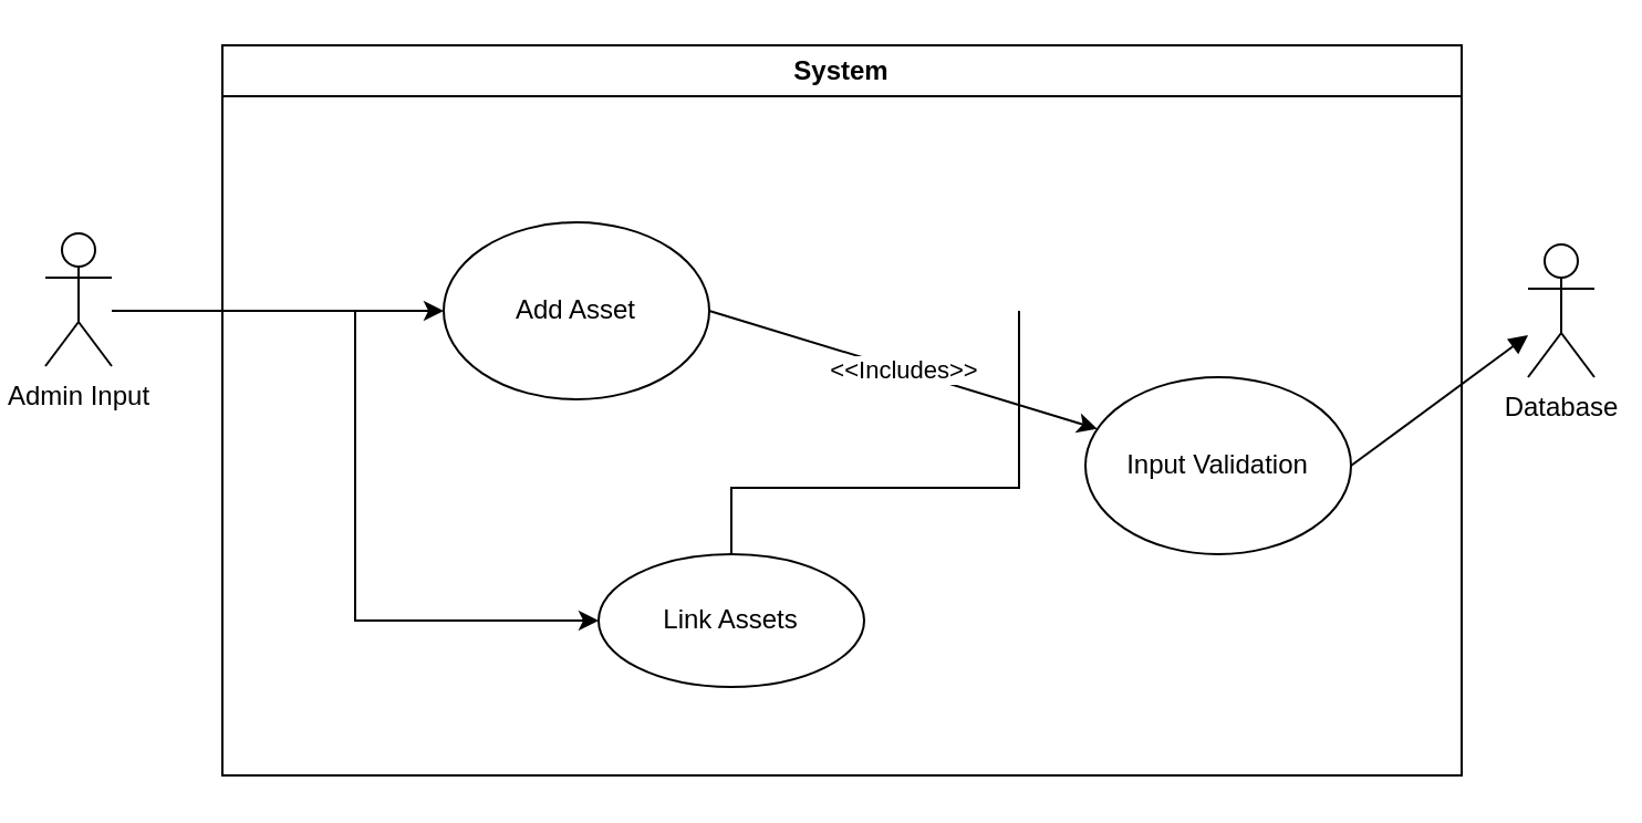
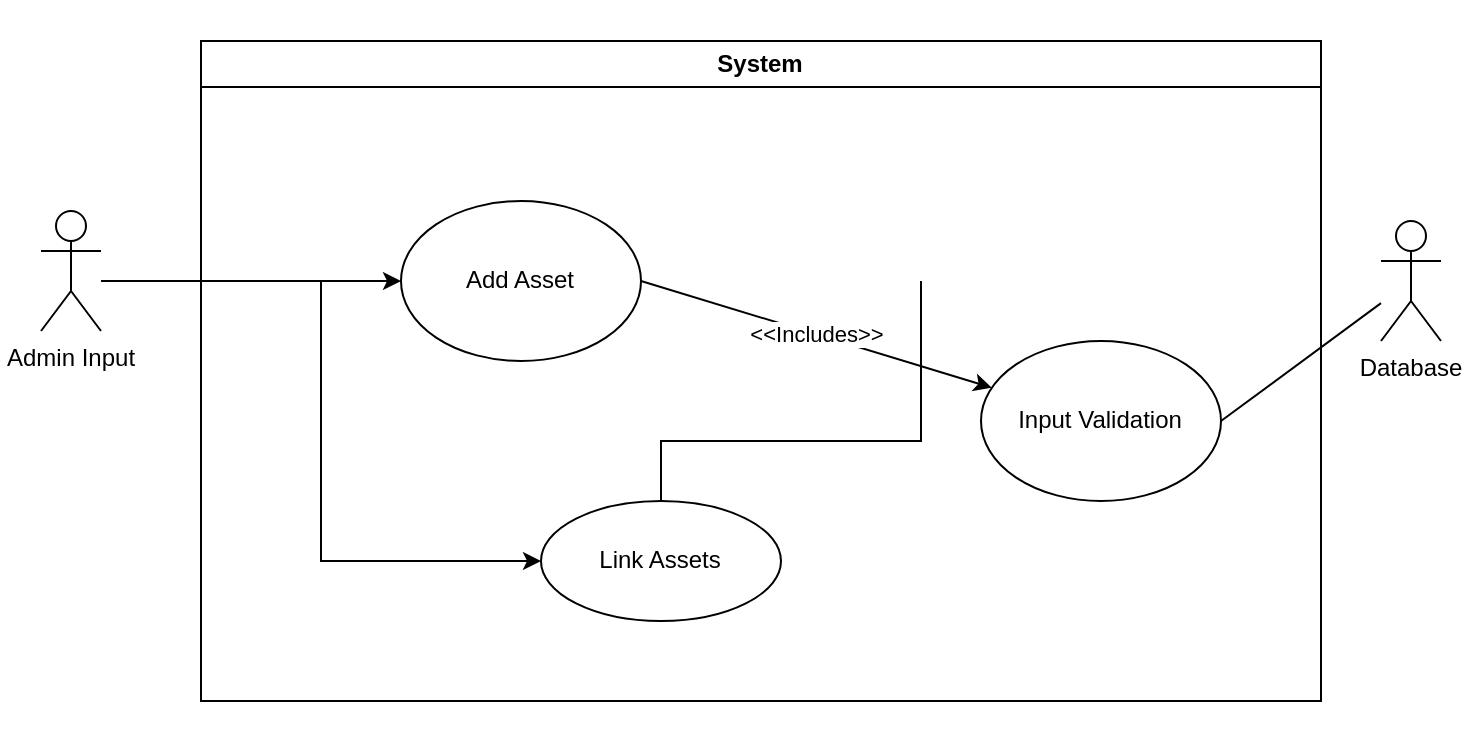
  <mxCell id="0" />
  <mxCell id="1" parent="0" />
  <mxCell id="2" value="Admin Input" style="shape=umlActor;verticalLabelPosition=bottom;verticalAlign=top;html=1;outlineConnect=0;" vertex="1" parent="1"><mxGeometry x="20" y="105" width="30" height="60" as="geometry" /></mxCell>
  <mxCell id="3" value="Database" style="shape=umlActor;verticalLabelPosition=bottom;verticalAlign=top;html=1;outlineConnect=0;" vertex="1" parent="1"><mxGeometry x="690" y="110" width="30" height="60" as="geometry" /></mxCell>
  <mxCell id="4" value="System" style="swimlane;whiteSpace=wrap;html=1;" vertex="1" parent="1"><mxGeometry x="100" y="20" width="560" height="330" as="geometry" /></mxCell>
  <mxCell id="5" value="Input Validation" style="ellipse;whiteSpace=wrap;html=1;" vertex="1" parent="4"><mxGeometry x="390" y="150" width="120" height="80" as="geometry" /></mxCell>
  <mxCell id="6" value="&amp;lt;&amp;lt;Includes&amp;gt;&amp;gt;" style="edgeStyle=none;rounded=0;orthogonalLoop=1;jettySize=auto;html=1;exitX=1;exitY=0.5;exitDx=0;exitDy=0;" edge="1" parent="4" source="7" target="5"><mxGeometry relative="1" as="geometry" /></mxCell>
  <mxCell id="7" value="Add Asset" style="ellipse;whiteSpace=wrap;html=1;" vertex="1" parent="4"><mxGeometry x="100" y="80" width="120" height="80" as="geometry" /></mxCell>
  <mxCell id="8" value="Link Assets" style="ellipse;whiteSpace=wrap;html=1;" vertex="1" parent="4"><mxGeometry x="170" y="230" width="120" height="60" as="geometry" /></mxCell>
  <mxCell id="9" value="" style="endArrow=classic;html=1;rounded=0;entryX=0;entryY=0.5;entryDx=0;entryDy=0;" edge="1" parent="4" target="8"><mxGeometry width="50" height="50" relative="1" as="geometry"><mxPoint x="60" y="120" as="sourcePoint" /><mxPoint x="100" y="165" as="targetPoint" /><Array as="points"><mxPoint x="60" y="260" /></Array></mxGeometry></mxCell>
  <mxCell id="10" value="" style="endArrow=none;html=1;rounded=0;exitX=0.5;exitY=0;exitDx=0;exitDy=0;" edge="1" parent="4" source="8"><mxGeometry width="50" height="50" relative="1" as="geometry"><mxPoint x="310" y="170" as="sourcePoint" /><mxPoint x="360" y="120" as="targetPoint" /><Array as="points"><mxPoint x="230" y="200" /><mxPoint x="360" y="200" /></Array></mxGeometry></mxCell>
  <mxCell id="11" value="" style="endArrow=classic;html=1;rounded=0;" edge="1" parent="1"><mxGeometry width="50" height="50" relative="1" as="geometry"><mxPoint x="50" y="140" as="sourcePoint" /><mxPoint x="200" y="140" as="targetPoint" /></mxGeometry></mxCell>
- <mxCell id="12" value="" style="endArrow=block;html=1;rounded=0;exitX=1;exitY=0.5;exitDx=0;exitDy=0;" edge="1" parent="1" source="5" target="3"><mxGeometry width="50" height="50" relative="1" as="geometry"><mxPoint x="530" y="150" as="sourcePoint" /><mxPoint x="580" y="100" as="targetPoint" /></mxGeometry></mxCell>
+ <mxCell id="12" value="" style="endArrow=none;html=1;rounded=0;exitX=1;exitY=0.5;exitDx=0;exitDy=0;" edge="1" parent="1" source="5" target="3"><mxGeometry width="50" height="50" relative="1" as="geometry"><mxPoint x="530" y="150" as="sourcePoint" /><mxPoint x="580" y="100" as="targetPoint" /></mxGeometry></mxCell>
